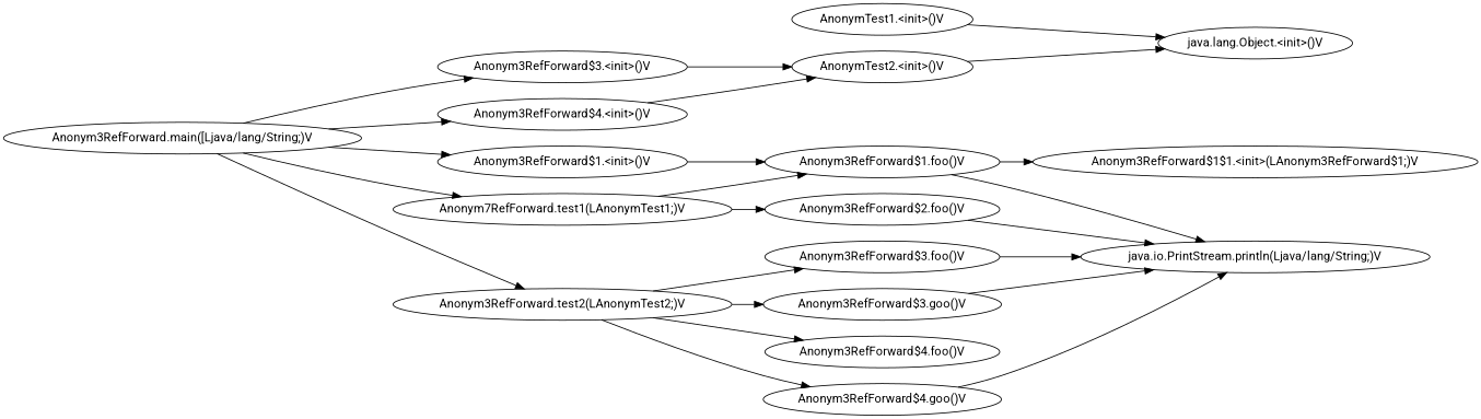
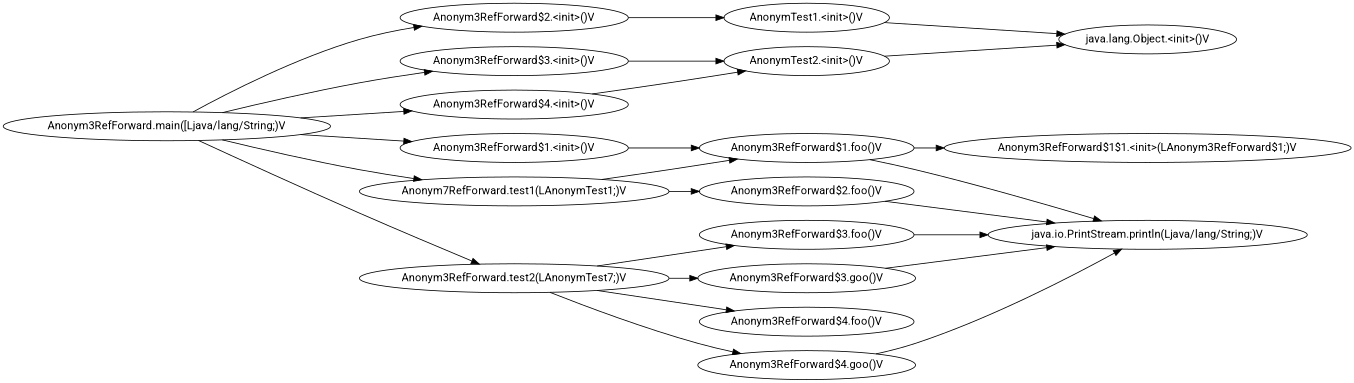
  digraph {
    fontname=Roboto
    rankdir=LR
    node [fontname=Roboto]
    edge [fontname=Roboto]
    n1 [label="Anonym3RefForward$1$1.<init>(LAnonym3RefForward$1;)V"]
    n2 [label="Anonym3RefForward$1.<init>()V"]
    n3 [label="Anonym3RefForward$1.foo()V"]
    n4 [label="AnonymTest1.<init>()V"]
    n5 [label="java.lang.Object.<init>()V"]
    n6 [label="java.io.PrintStream.println(Ljava/lang/String;)V"]
+   n7 [label="Anonym3RefForward$2.<init>()V"]
    n8 [label="Anonym3RefForward$2.foo()V"]
    n9 [label="Anonym3RefForward$3.<init>()V"]
    n10 [label="AnonymTest2.<init>()V"]
    n11 [label="Anonym3RefForward$3.foo()V"]
    n12 [label="Anonym3RefForward$3.goo()V"]
    n13 [label="Anonym3RefForward$4.<init>()V"]
    n14 [label="Anonym3RefForward$4.foo()V"]
    n15 [label="Anonym3RefForward$4.goo()V"]
    n16 [label="Anonym3RefForward.main([Ljava/lang/String;)V"]
    n17 [label="Anonym7RefForward.test1(LAnonymTest1;)V"]
-   n18 [label="Anonym3RefForward.test2(LAnonymTest2;)V"]
+   n18 [label="Anonym3RefForward.test2(LAnonymTest7;)V"]
    n2 -> n3
    n3 -> n1
    n3 -> n6
    n4 -> n5
+   n7 -> n4
    n8 -> n6
    n9 -> n10
    n10 -> n5
    n11 -> n6
    n12 -> n6
    n13 -> n10
    n15 -> n6
    n16 -> n2
+   n16 -> n7
    n16 -> n9
    n16 -> n13
    n16 -> n17
    n16 -> n18
    n17 -> n3
    n17 -> n8
    n18 -> n11
    n18 -> n12
    n18 -> n14
    n18 -> n15
  }
